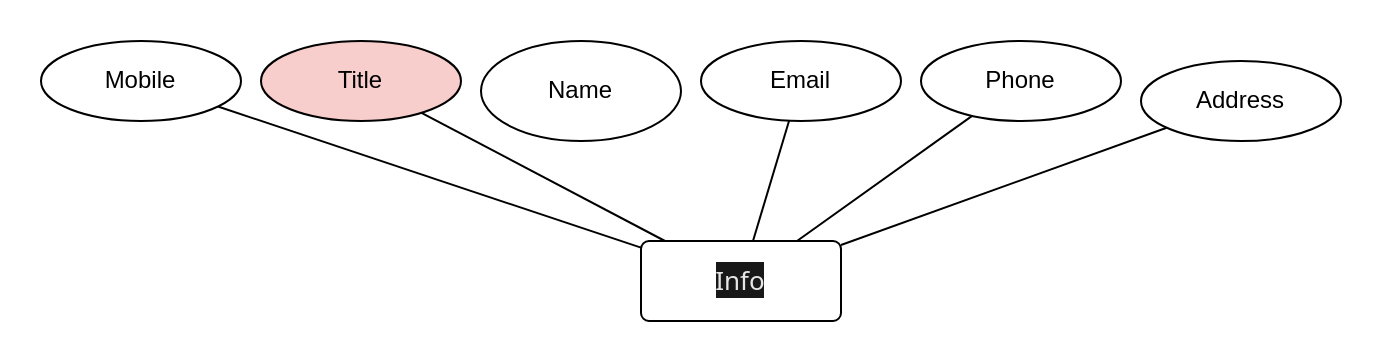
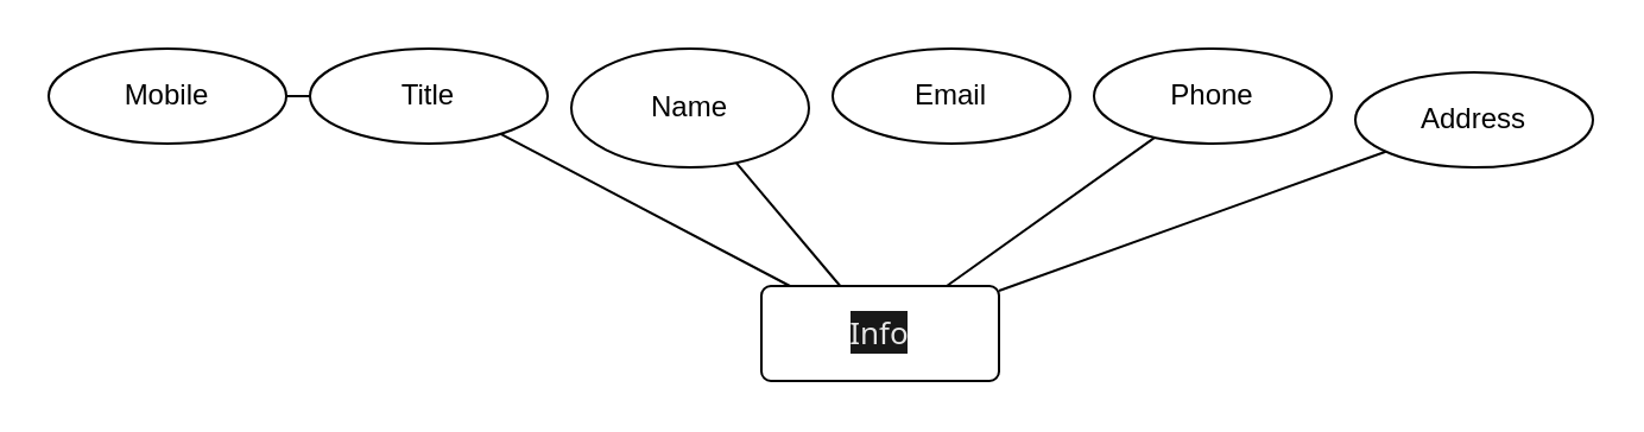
  <mxCell id="0" />
  <mxCell id="1" parent="0" />
  <mxCell id="2" value="&lt;span style=&quot;color: rgb(230, 230, 230); font-family: &amp;quot;Segoe UI&amp;quot;, &amp;quot;San Francisco&amp;quot;, Ubuntu, &amp;quot;Fira Sans&amp;quot;, Roboto, Arial, Helvetica, sans-serif; font-size: 13px; text-align: start; background-color: rgb(24, 24, 24);&quot;&gt;Info&lt;/span&gt;" style="rounded=1;arcSize=10;whiteSpace=wrap;html=1;align=center;" parent="1" vertex="1"><mxGeometry x="320" y="120" width="100" height="40" as="geometry" /></mxCell>
- <mxCell id="3" value="Title" style="ellipse;whiteSpace=wrap;html=1;align=center;fillColor=#f8cecc;" parent="1" vertex="1"><mxGeometry x="130" y="20" width="100" height="40" as="geometry" /></mxCell>
+ <mxCell id="3" value="Title" style="ellipse;whiteSpace=wrap;html=1;align=center;" parent="1" vertex="1"><mxGeometry x="130" y="20" width="100" height="40" as="geometry" /></mxCell>
  <mxCell id="4" value="" style="endArrow=none;html=1;rounded=0;" parent="1" source="3" target="2" edge="1"><mxGeometry relative="1" as="geometry"><mxPoint x="170" y="110" as="sourcePoint" /><mxPoint x="330" y="110" as="targetPoint" /></mxGeometry></mxCell>
  <mxCell id="5" value="Name" style="ellipse;whiteSpace=wrap;html=1;align=center;" parent="1" vertex="1"><mxGeometry x="240" y="20" width="100" height="50" as="geometry" /></mxCell>
- <mxCell id="7" value="" style="endArrow=none;html=1;rounded=0;" parent="1" source="13" target="2" edge="1"><mxGeometry relative="1" as="geometry"><mxPoint x="379.936" y="58.319" as="sourcePoint" /><mxPoint x="570" y="120" as="targetPoint" /></mxGeometry></mxCell>
- <mxCell id="8" value="" style="endArrow=none;html=1;rounded=0;" parent="1" source="14" target="2" edge="1"><mxGeometry relative="1" as="geometry"><mxPoint x="103.001" y="55.025" as="sourcePoint" /><mxPoint x="220" y="140" as="targetPoint" /></mxGeometry></mxCell>
+ <mxCell id="6" value="" style="endArrow=none;html=1;rounded=0;" parent="1" source="5" target="2" edge="1"><mxGeometry relative="1" as="geometry"><mxPoint x="360" y="100" as="sourcePoint" /><mxPoint x="520" y="100" as="targetPoint" /></mxGeometry></mxCell>
+ <mxCell id="8" value="" style="endArrow=none;html=1;rounded=0;" parent="1" source="14" target="3" edge="1"><mxGeometry relative="1" as="geometry"><mxPoint x="103.001" y="55.025" as="sourcePoint" /><mxPoint x="220" y="140" as="targetPoint" /></mxGeometry></mxCell>
  <mxCell id="9" value="" style="endArrow=none;html=1;rounded=0;" parent="1" source="12" target="2" edge="1"><mxGeometry relative="1" as="geometry"><mxPoint x="476.999" y="55.025" as="sourcePoint" /><mxPoint x="256" y="130" as="targetPoint" /></mxGeometry></mxCell>
  <mxCell id="10" value="" style="endArrow=none;html=1;rounded=0;" parent="1" source="11" target="2" edge="1"><mxGeometry relative="1" as="geometry"><mxPoint x="580.131" y="52.069" as="sourcePoint" /><mxPoint x="344" y="130" as="targetPoint" /></mxGeometry></mxCell>
  <mxCell id="11" value="Address" style="ellipse;whiteSpace=wrap;html=1;align=center;" vertex="1" parent="1"><mxGeometry x="570" y="30" width="100" height="40" as="geometry" /></mxCell>
  <mxCell id="12" value="Phone" style="ellipse;whiteSpace=wrap;html=1;align=center;" vertex="1" parent="1"><mxGeometry x="460" y="20" width="100" height="40" as="geometry" /></mxCell>
  <mxCell id="13" value="Email" style="ellipse;whiteSpace=wrap;html=1;align=center;" vertex="1" parent="1"><mxGeometry x="350" y="20" width="100" height="40" as="geometry" /></mxCell>
  <mxCell id="14" value="Mobile" style="ellipse;whiteSpace=wrap;html=1;align=center;" vertex="1" parent="1"><mxGeometry x="20" y="20" width="100" height="40" as="geometry" /></mxCell>
